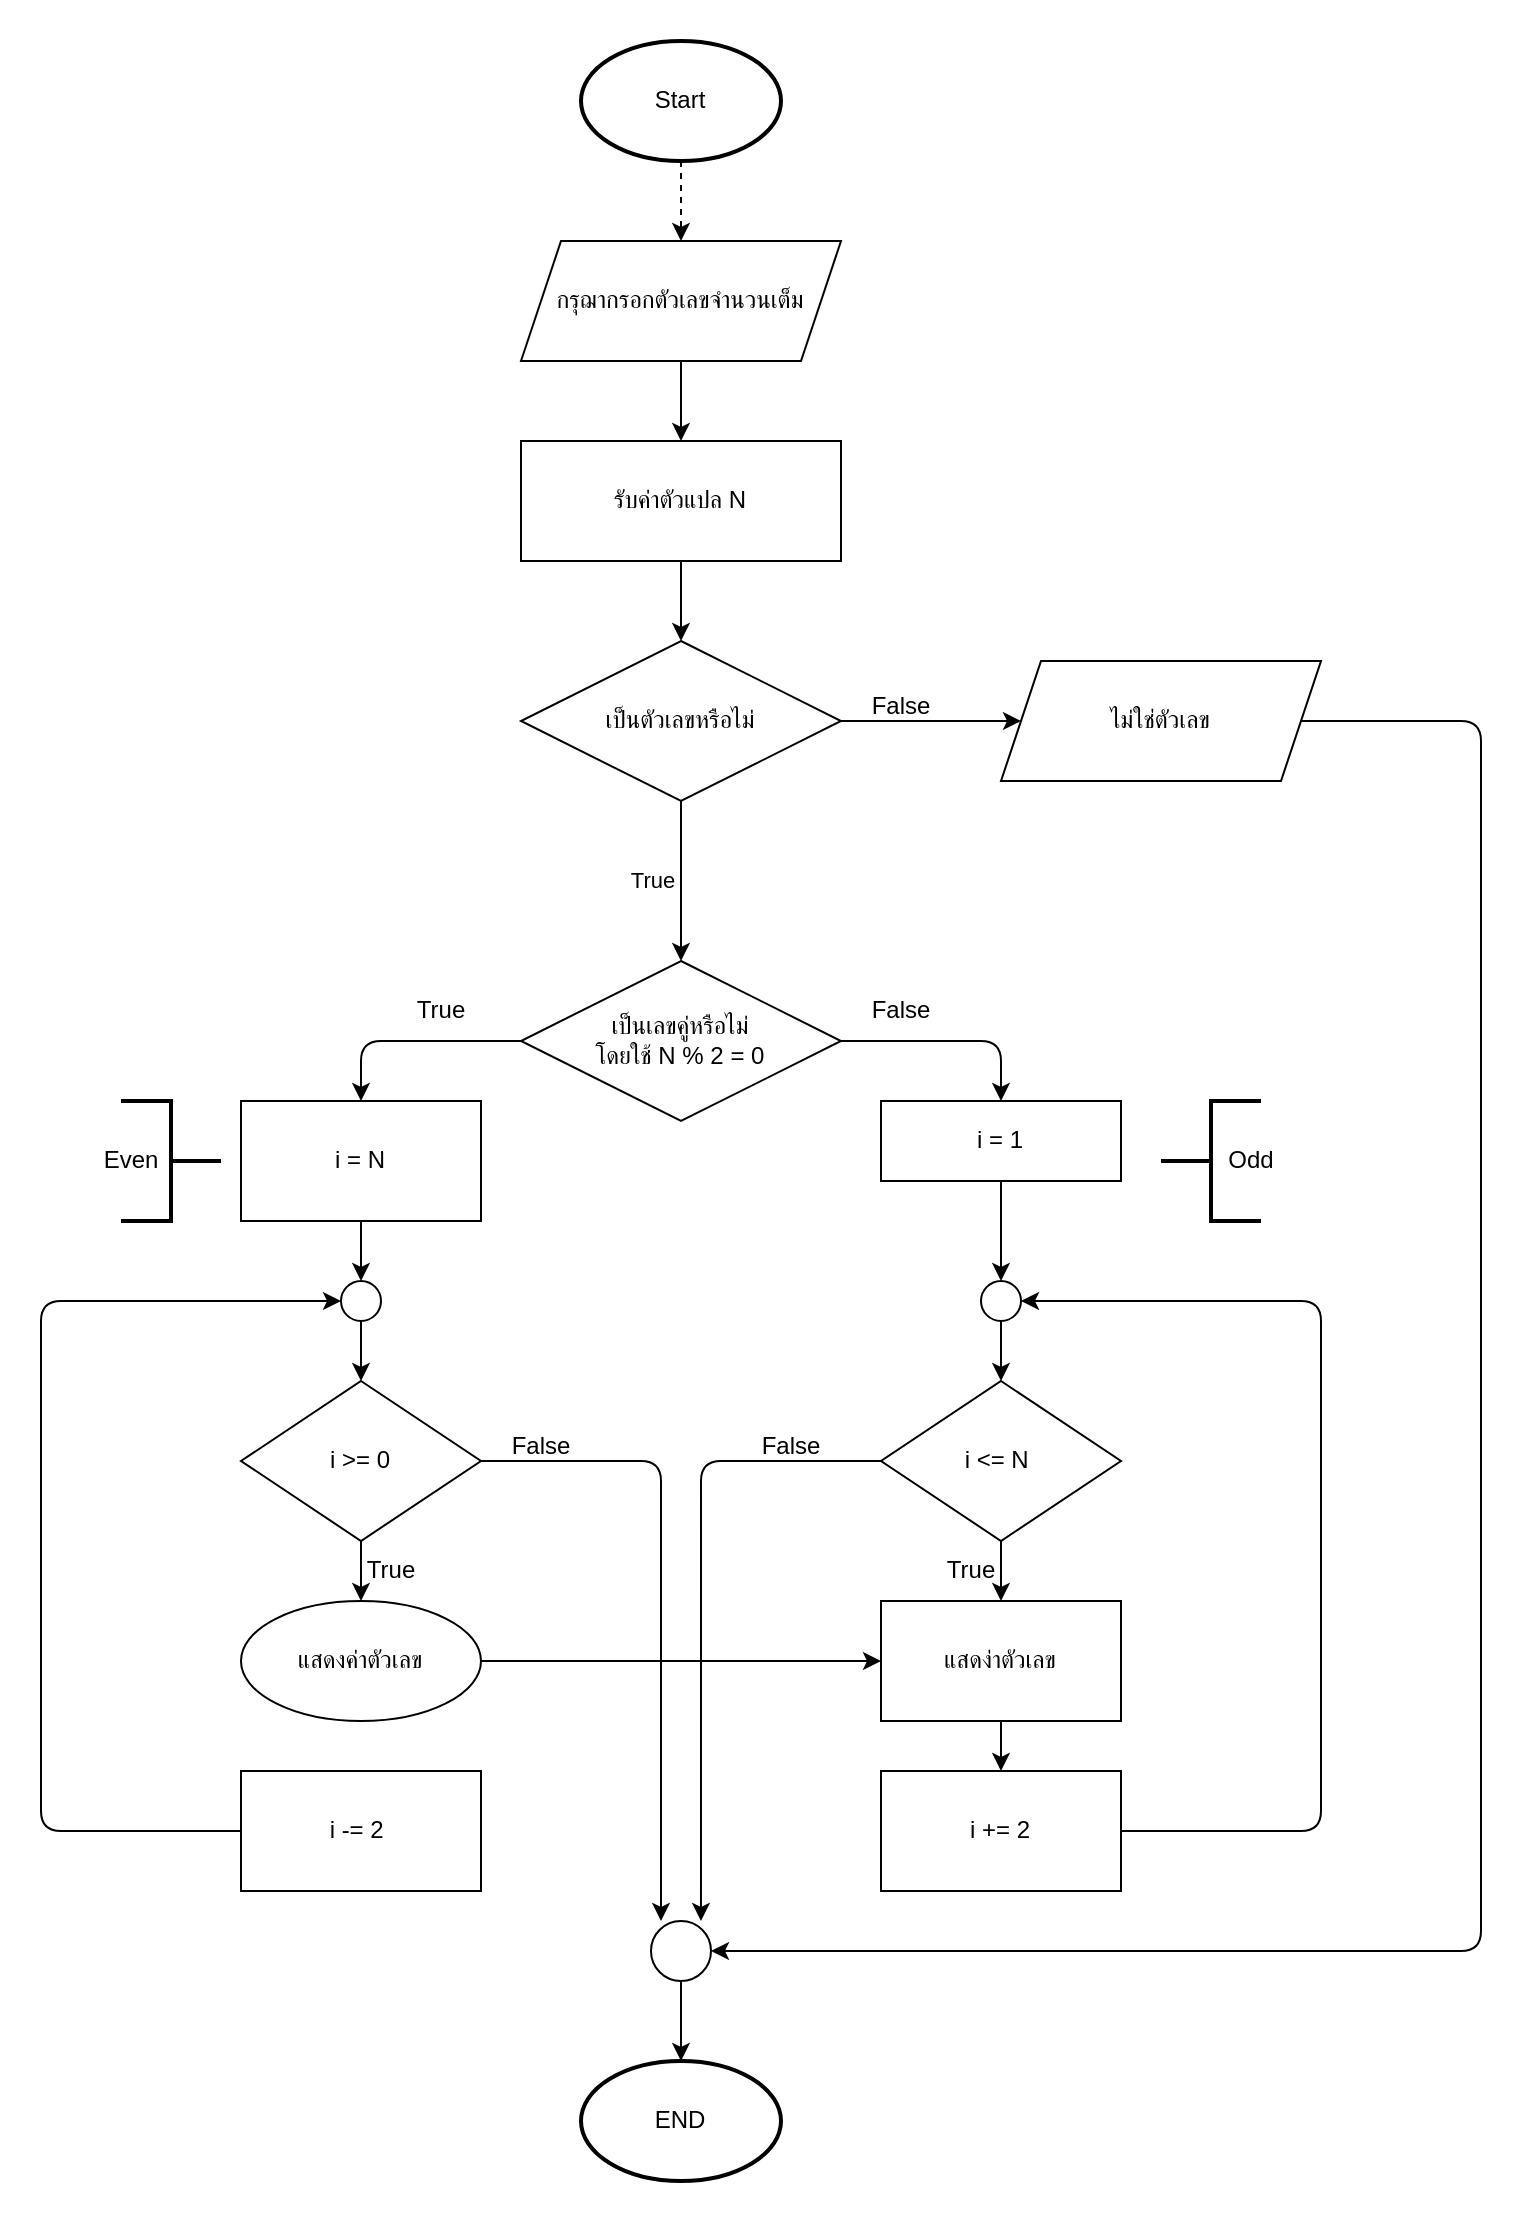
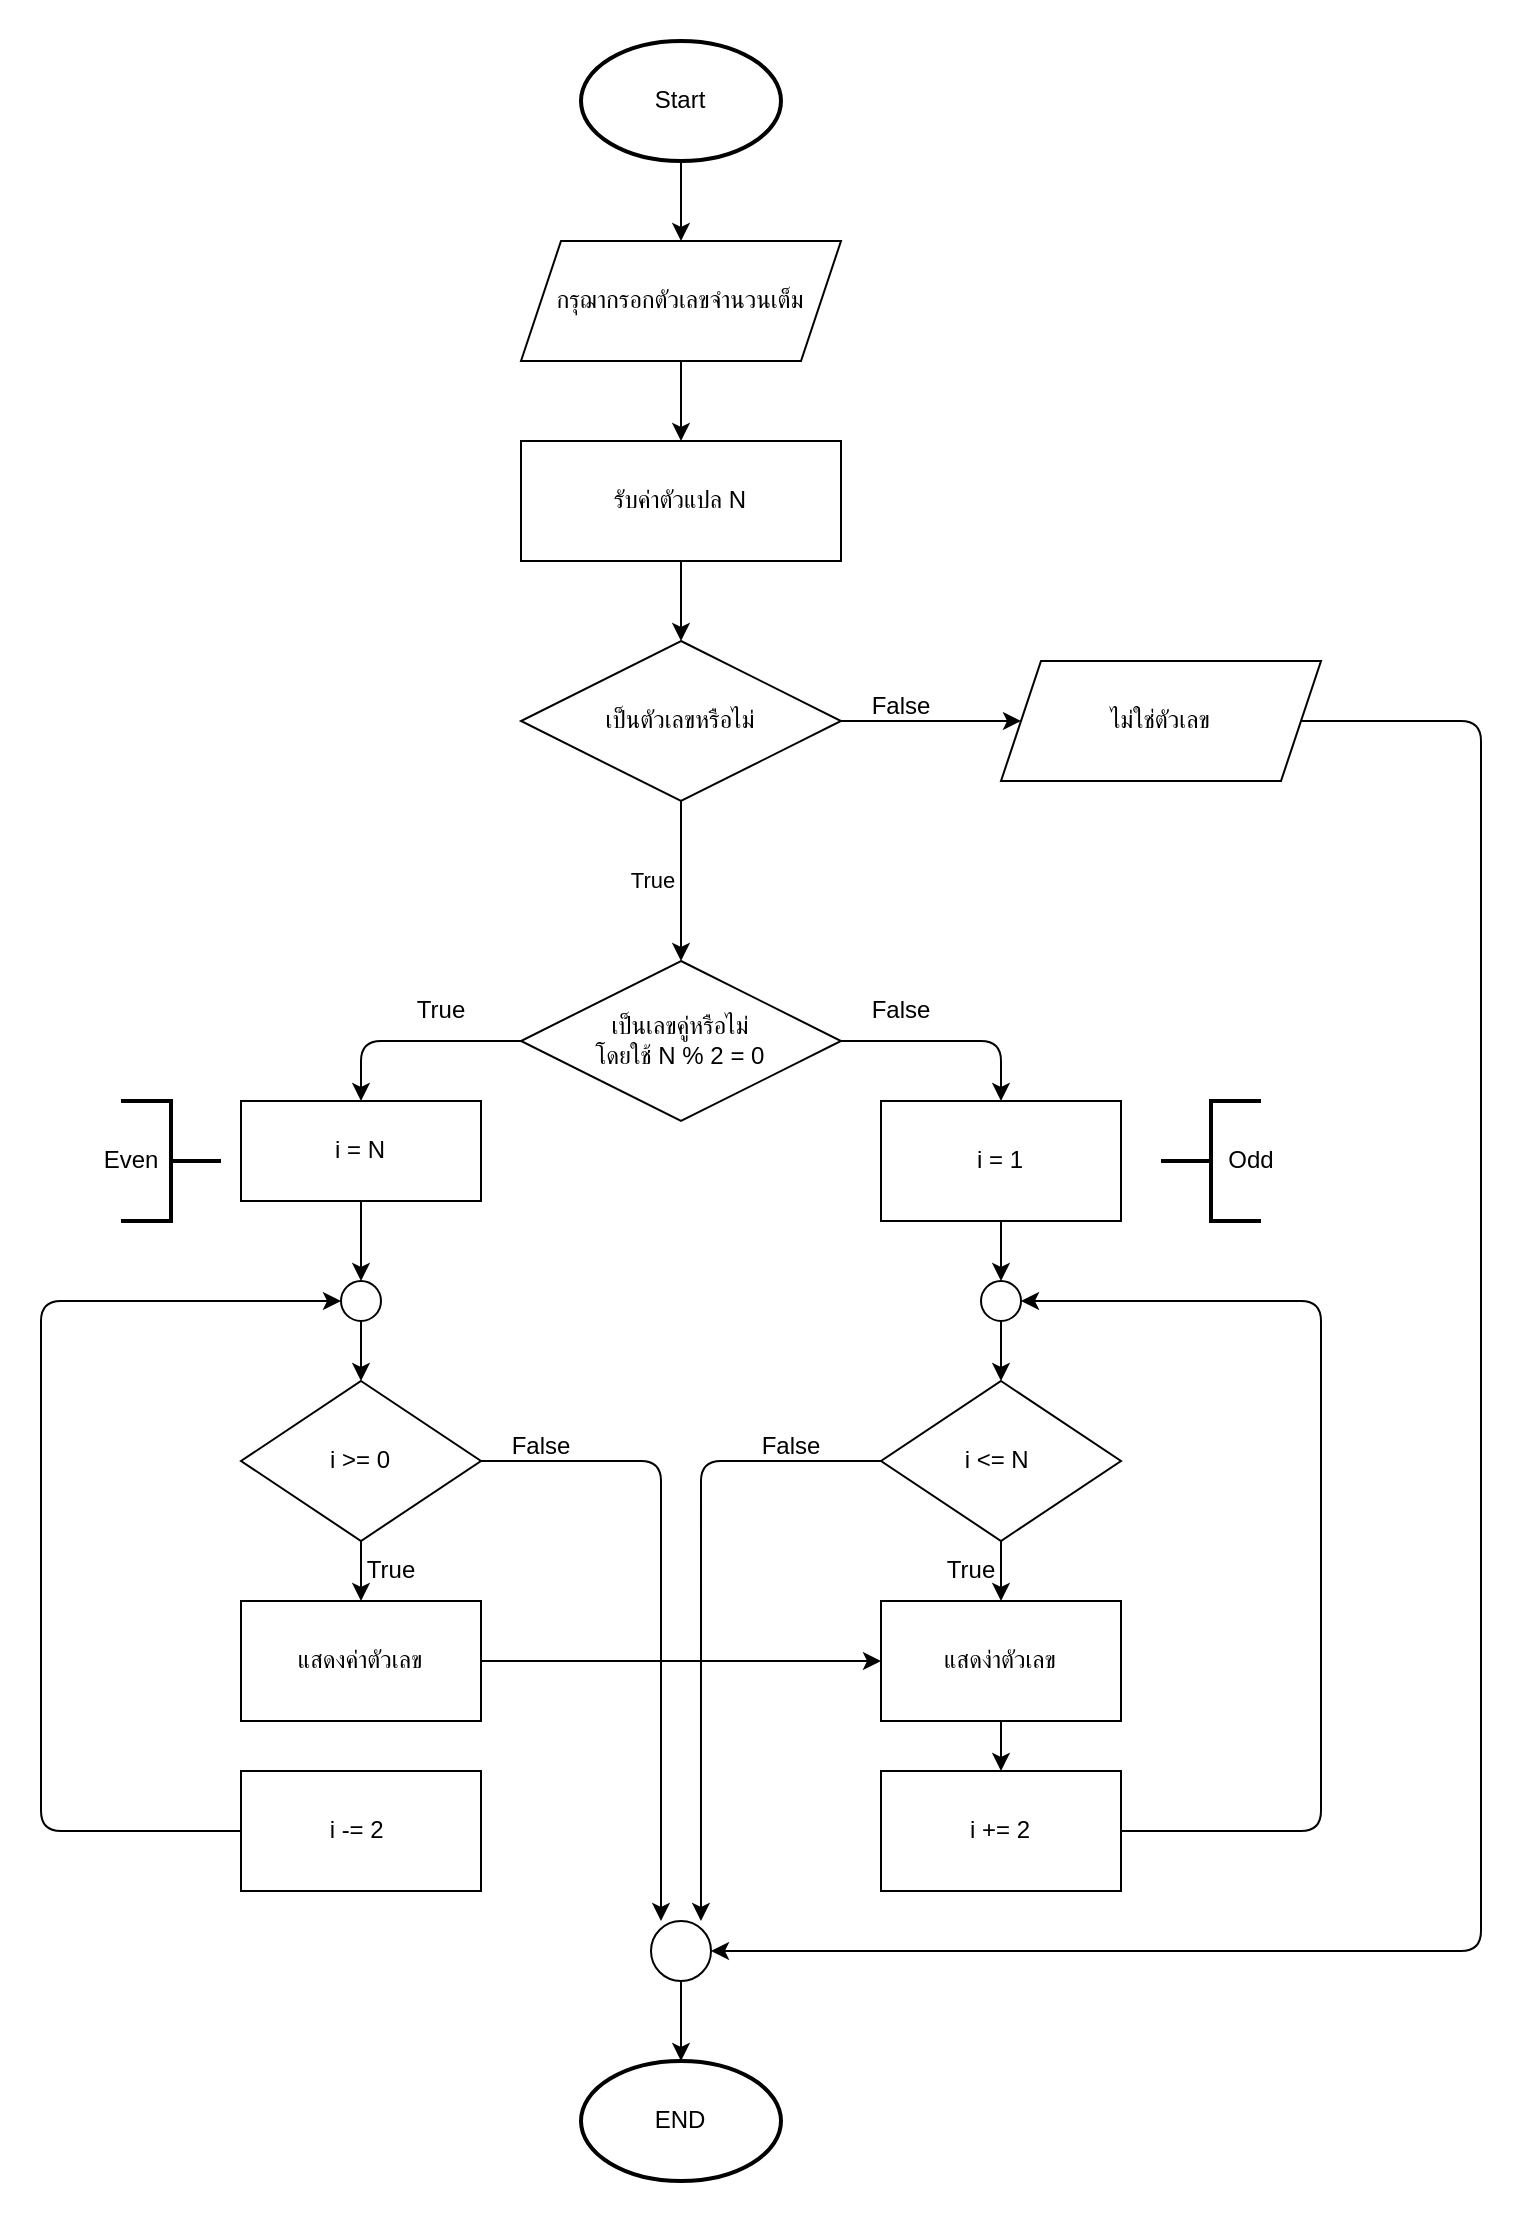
  <mxCell id="0" />
  <mxCell id="1" parent="0" />
  <mxCell id="2" value="" style="edgeStyle=none;html=1;" edge="1" parent="1" source="3" target="5"><mxGeometry relative="1" as="geometry" /></mxCell>
  <mxCell id="3" value="กรุฌากรอกตัวเลขจำนวนเต็ม" style="shape=parallelogram;perimeter=parallelogramPerimeter;whiteSpace=wrap;html=1;fixedSize=1;dashed=0;" vertex="1" parent="1"><mxGeometry x="260" y="120" width="160" height="60" as="geometry" /></mxCell>
  <mxCell id="4" value="" style="edgeStyle=none;html=1;" edge="1" parent="1" source="5" target="9"><mxGeometry relative="1" as="geometry" /></mxCell>
  <mxCell id="5" value="รับค่าตัวแปล N" style="whiteSpace=wrap;html=1;dashed=0;" vertex="1" parent="1"><mxGeometry x="260" y="220" width="160" height="60" as="geometry" /></mxCell>
  <mxCell id="6" value="" style="edgeStyle=none;html=1;" edge="1" parent="1" source="9" target="11"><mxGeometry relative="1" as="geometry" /></mxCell>
  <mxCell id="7" value="" style="edgeStyle=none;html=1;" edge="1" parent="1" source="9" target="15"><mxGeometry relative="1" as="geometry" /></mxCell>
  <mxCell id="8" value="True" style="edgeLabel;html=1;align=center;verticalAlign=middle;resizable=0;points=[];" vertex="1" connectable="0" parent="7"><mxGeometry x="-0.114" relative="1" as="geometry"><mxPoint x="-15" y="4" as="offset" /></mxGeometry></mxCell>
  <mxCell id="9" value="เป็นตัวเลขหรือไม่" style="rhombus;whiteSpace=wrap;html=1;dashed=0;" vertex="1" parent="1"><mxGeometry x="260" y="320" width="160" height="80" as="geometry" /></mxCell>
  <mxCell id="10" style="edgeStyle=none;html=1;exitX=1;exitY=0.5;exitDx=0;exitDy=0;entryX=1;entryY=0.5;entryDx=0;entryDy=0;" edge="1" parent="1" source="11" target="22"><mxGeometry relative="1" as="geometry"><Array as="points"><mxPoint x="740" y="360" /><mxPoint x="740" y="915" /><mxPoint x="740" y="975" /></Array></mxGeometry></mxCell>
  <mxCell id="11" value="ไม่ใช่ตัวเลข" style="shape=parallelogram;perimeter=parallelogramPerimeter;whiteSpace=wrap;html=1;fixedSize=1;dashed=0;" vertex="1" parent="1"><mxGeometry x="500" y="330" width="160" height="60" as="geometry" /></mxCell>
  <mxCell id="12" value="False" style="text;html=1;align=center;verticalAlign=middle;resizable=0;points=[];autosize=1;strokeColor=none;fillColor=none;" vertex="1" parent="1"><mxGeometry x="425" y="338" width="50" height="30" as="geometry" /></mxCell>
  <mxCell id="13" style="edgeStyle=none;html=1;exitX=1;exitY=0.5;exitDx=0;exitDy=0;entryX=0.5;entryY=0;entryDx=0;entryDy=0;" edge="1" parent="1" source="15" target="29"><mxGeometry relative="1" as="geometry"><Array as="points"><mxPoint x="500" y="520" /></Array></mxGeometry></mxCell>
  <mxCell id="14" style="edgeStyle=none;html=1;exitX=0;exitY=0.5;exitDx=0;exitDy=0;entryX=0.5;entryY=0;entryDx=0;entryDy=0;" edge="1" parent="1" source="15" target="27"><mxGeometry relative="1" as="geometry"><Array as="points"><mxPoint x="180" y="520" /></Array></mxGeometry></mxCell>
  <mxCell id="15" value="เป็นเลขคู่หรือไม่&lt;div&gt;โดยใช้ N % 2 = 0&lt;/div&gt;" style="rhombus;whiteSpace=wrap;html=1;dashed=0;" vertex="1" parent="1"><mxGeometry x="260" y="480" width="160" height="80" as="geometry" /></mxCell>
  <mxCell id="16" style="edgeStyle=none;html=1;exitX=0.5;exitY=1;exitDx=0;exitDy=0;entryX=0.5;entryY=0;entryDx=0;entryDy=0;" edge="1" parent="1" source="17" target="31"><mxGeometry relative="1" as="geometry" /></mxCell>
  <mxCell id="17" value="" style="ellipse;whiteSpace=wrap;html=1;aspect=fixed;" vertex="1" parent="1"><mxGeometry x="170" y="640" width="20" height="20" as="geometry" /></mxCell>
  <mxCell id="18" value="" style="edgeStyle=none;html=1;entryX=0.5;entryY=0;entryDx=0;entryDy=0;" edge="1" parent="1" source="19" target="33"><mxGeometry relative="1" as="geometry" /></mxCell>
  <mxCell id="19" value="" style="ellipse;whiteSpace=wrap;html=1;aspect=fixed;" vertex="1" parent="1"><mxGeometry x="490" y="640" width="20" height="20" as="geometry" /></mxCell>
  <mxCell id="20" value="True" style="text;html=1;align=center;verticalAlign=middle;resizable=0;points=[];autosize=1;strokeColor=none;fillColor=none;" vertex="1" parent="1"><mxGeometry x="195" y="490" width="50" height="30" as="geometry" /></mxCell>
  <mxCell id="21" value="" style="edgeStyle=none;html=1;" edge="1" parent="1" source="22"><mxGeometry relative="1" as="geometry"><mxPoint x="340" y="1030" as="targetPoint" /></mxGeometry></mxCell>
  <mxCell id="22" value="" style="ellipse;whiteSpace=wrap;html=1;aspect=fixed;" vertex="1" parent="1"><mxGeometry x="325" y="960" width="30" height="30" as="geometry" /></mxCell>
  <mxCell id="23" value="END" style="strokeWidth=2;html=1;shape=mxgraph.flowchart.start_1;whiteSpace=wrap;" vertex="1" parent="1"><mxGeometry x="290" y="1030" width="100" height="60" as="geometry" /></mxCell>
- <mxCell id="24" value="" style="edgeStyle=none;html=1;dashed=1;" edge="1" parent="1" source="25" target="3"><mxGeometry relative="1" as="geometry" /></mxCell>
+ <mxCell id="24" value="" style="edgeStyle=none;html=1;" edge="1" parent="1" source="25" target="3"><mxGeometry relative="1" as="geometry" /></mxCell>
  <mxCell id="25" value="Start" style="strokeWidth=2;html=1;shape=mxgraph.flowchart.start_1;whiteSpace=wrap;" vertex="1" parent="1"><mxGeometry x="290" y="20" width="100" height="60" as="geometry" /></mxCell>
  <mxCell id="26" style="edgeStyle=none;html=1;exitX=0.5;exitY=1;exitDx=0;exitDy=0;entryX=0.5;entryY=0;entryDx=0;entryDy=0;" edge="1" parent="1" source="27" target="17"><mxGeometry relative="1" as="geometry" /></mxCell>
- <mxCell id="27" value="i = N" style="whiteSpace=wrap;html=1;" vertex="1" parent="1"><mxGeometry x="120" y="550" width="120" height="60" as="geometry" /></mxCell>
+ <mxCell id="27" value="i = N" style="whiteSpace=wrap;html=1;" vertex="1" parent="1"><mxGeometry x="120" y="550" width="120" height="50" as="geometry" /></mxCell>
  <mxCell id="28" style="edgeStyle=none;html=1;exitX=0.5;exitY=1;exitDx=0;exitDy=0;entryX=0.5;entryY=0;entryDx=0;entryDy=0;" edge="1" parent="1" source="29" target="19"><mxGeometry relative="1" as="geometry" /></mxCell>
- <mxCell id="29" value="i = 1" style="whiteSpace=wrap;html=1;" vertex="1" parent="1"><mxGeometry x="440" y="550" width="120" height="40" as="geometry" /></mxCell>
+ <mxCell id="29" value="i = 1" style="whiteSpace=wrap;html=1;" vertex="1" parent="1"><mxGeometry x="440" y="550" width="120" height="60" as="geometry" /></mxCell>
  <mxCell id="30" value="" style="edgeStyle=none;html=1;" edge="1" parent="1" source="31" target="35"><mxGeometry relative="1" as="geometry" /></mxCell>
  <mxCell id="31" value="i &amp;gt;= 0" style="rhombus;whiteSpace=wrap;html=1;" vertex="1" parent="1"><mxGeometry x="120" y="690" width="120" height="80" as="geometry" /></mxCell>
  <mxCell id="32" value="" style="edgeStyle=none;html=1;" edge="1" parent="1" source="33" target="37"><mxGeometry relative="1" as="geometry" /></mxCell>
  <mxCell id="33" value="&lt;font style=&quot;color: rgb(0, 0, 0);&quot;&gt;i &amp;lt;= N&amp;nbsp;&lt;/font&gt;" style="rhombus;whiteSpace=wrap;html=1;" vertex="1" parent="1"><mxGeometry x="440" y="690" width="120" height="80" as="geometry" /></mxCell>
  <mxCell id="34" value="" style="edgeStyle=none;html=1;" edge="1" parent="1" source="35" target="37"><mxGeometry relative="1" as="geometry" /></mxCell>
- <mxCell id="35" value="แสดงค่าตัวเลข" style="ellipse;whiteSpace=wrap;html=1;" vertex="1" parent="1"><mxGeometry x="120" y="800" width="120" height="60" as="geometry" /></mxCell>
+ <mxCell id="35" value="แสดงค่าตัวเลข" style="whiteSpace=wrap;html=1;" vertex="1" parent="1"><mxGeometry x="120" y="800" width="120" height="60" as="geometry" /></mxCell>
  <mxCell id="36" value="" style="edgeStyle=none;html=1;" edge="1" parent="1" source="37" target="41"><mxGeometry relative="1" as="geometry" /></mxCell>
  <mxCell id="37" value="แสดง่าตัวเลข" style="whiteSpace=wrap;html=1;" vertex="1" parent="1"><mxGeometry x="440" y="800" width="120" height="60" as="geometry" /></mxCell>
  <mxCell id="38" style="edgeStyle=none;html=1;exitX=0;exitY=0.5;exitDx=0;exitDy=0;entryX=0;entryY=0.5;entryDx=0;entryDy=0;" edge="1" parent="1" source="39" target="17"><mxGeometry relative="1" as="geometry"><Array as="points"><mxPoint x="20" y="915" /><mxPoint x="20" y="650" /></Array></mxGeometry></mxCell>
  <mxCell id="39" value="i -= 2&amp;nbsp;" style="whiteSpace=wrap;html=1;" vertex="1" parent="1"><mxGeometry x="120" y="885" width="120" height="60" as="geometry" /></mxCell>
  <mxCell id="40" style="edgeStyle=none;html=1;exitX=1;exitY=0.5;exitDx=0;exitDy=0;entryX=1;entryY=0.5;entryDx=0;entryDy=0;" edge="1" parent="1" source="41" target="19"><mxGeometry relative="1" as="geometry"><Array as="points"><mxPoint x="660" y="915" /><mxPoint x="660" y="650" /></Array></mxGeometry></mxCell>
  <mxCell id="41" value="i += 2" style="whiteSpace=wrap;html=1;" vertex="1" parent="1"><mxGeometry x="440" y="885" width="120" height="60" as="geometry" /></mxCell>
  <mxCell id="42" value="False" style="text;html=1;align=center;verticalAlign=middle;resizable=0;points=[];autosize=1;strokeColor=none;fillColor=none;" vertex="1" parent="1"><mxGeometry x="245" y="708" width="50" height="30" as="geometry" /></mxCell>
  <mxCell id="43" value="False" style="text;html=1;align=center;verticalAlign=middle;resizable=0;points=[];autosize=1;strokeColor=none;fillColor=none;" vertex="1" parent="1"><mxGeometry x="370" y="708" width="50" height="30" as="geometry" /></mxCell>
  <mxCell id="44" value="True" style="text;html=1;align=center;verticalAlign=middle;resizable=0;points=[];autosize=1;strokeColor=none;fillColor=none;" vertex="1" parent="1"><mxGeometry x="170" y="770" width="50" height="30" as="geometry" /></mxCell>
  <mxCell id="45" value="True" style="text;html=1;align=center;verticalAlign=middle;resizable=0;points=[];autosize=1;strokeColor=none;fillColor=none;" vertex="1" parent="1"><mxGeometry x="460" y="770" width="50" height="30" as="geometry" /></mxCell>
  <mxCell id="46" value="False" style="text;html=1;align=center;verticalAlign=middle;resizable=0;points=[];autosize=1;strokeColor=none;fillColor=none;" vertex="1" parent="1"><mxGeometry x="425" y="490" width="50" height="30" as="geometry" /></mxCell>
  <mxCell id="47" value="" style="strokeWidth=2;html=1;shape=mxgraph.flowchart.annotation_2;align=left;labelPosition=right;pointerEvents=1;rotation=-180;" vertex="1" parent="1"><mxGeometry x="60" y="550" width="50" height="60" as="geometry" /></mxCell>
  <mxCell id="48" value="" style="strokeWidth=2;html=1;shape=mxgraph.flowchart.annotation_2;align=left;labelPosition=right;pointerEvents=1;" vertex="1" parent="1"><mxGeometry x="580" y="550" width="50" height="60" as="geometry" /></mxCell>
  <mxCell id="49" value="Even" style="text;html=1;align=center;verticalAlign=middle;resizable=0;points=[];autosize=1;strokeColor=none;fillColor=none;" vertex="1" parent="1"><mxGeometry x="40" y="565" width="50" height="30" as="geometry" /></mxCell>
  <mxCell id="50" value="Odd" style="text;html=1;align=center;verticalAlign=middle;resizable=0;points=[];autosize=1;strokeColor=none;fillColor=none;" vertex="1" parent="1"><mxGeometry x="600" y="565" width="50" height="30" as="geometry" /></mxCell>
  <mxCell id="51" style="edgeStyle=none;html=1;exitX=0;exitY=0.5;exitDx=0;exitDy=0;entryX=0.833;entryY=0;entryDx=0;entryDy=0;entryPerimeter=0;" edge="1" parent="1" source="33" target="22"><mxGeometry relative="1" as="geometry"><Array as="points"><mxPoint x="350" y="730" /></Array></mxGeometry></mxCell>
  <mxCell id="52" style="edgeStyle=none;html=1;exitX=1;exitY=0.5;exitDx=0;exitDy=0;" edge="1" parent="1" source="31"><mxGeometry relative="1" as="geometry"><mxPoint x="330" y="960" as="targetPoint" /><Array as="points"><mxPoint x="330" y="730" /></Array></mxGeometry></mxCell>
